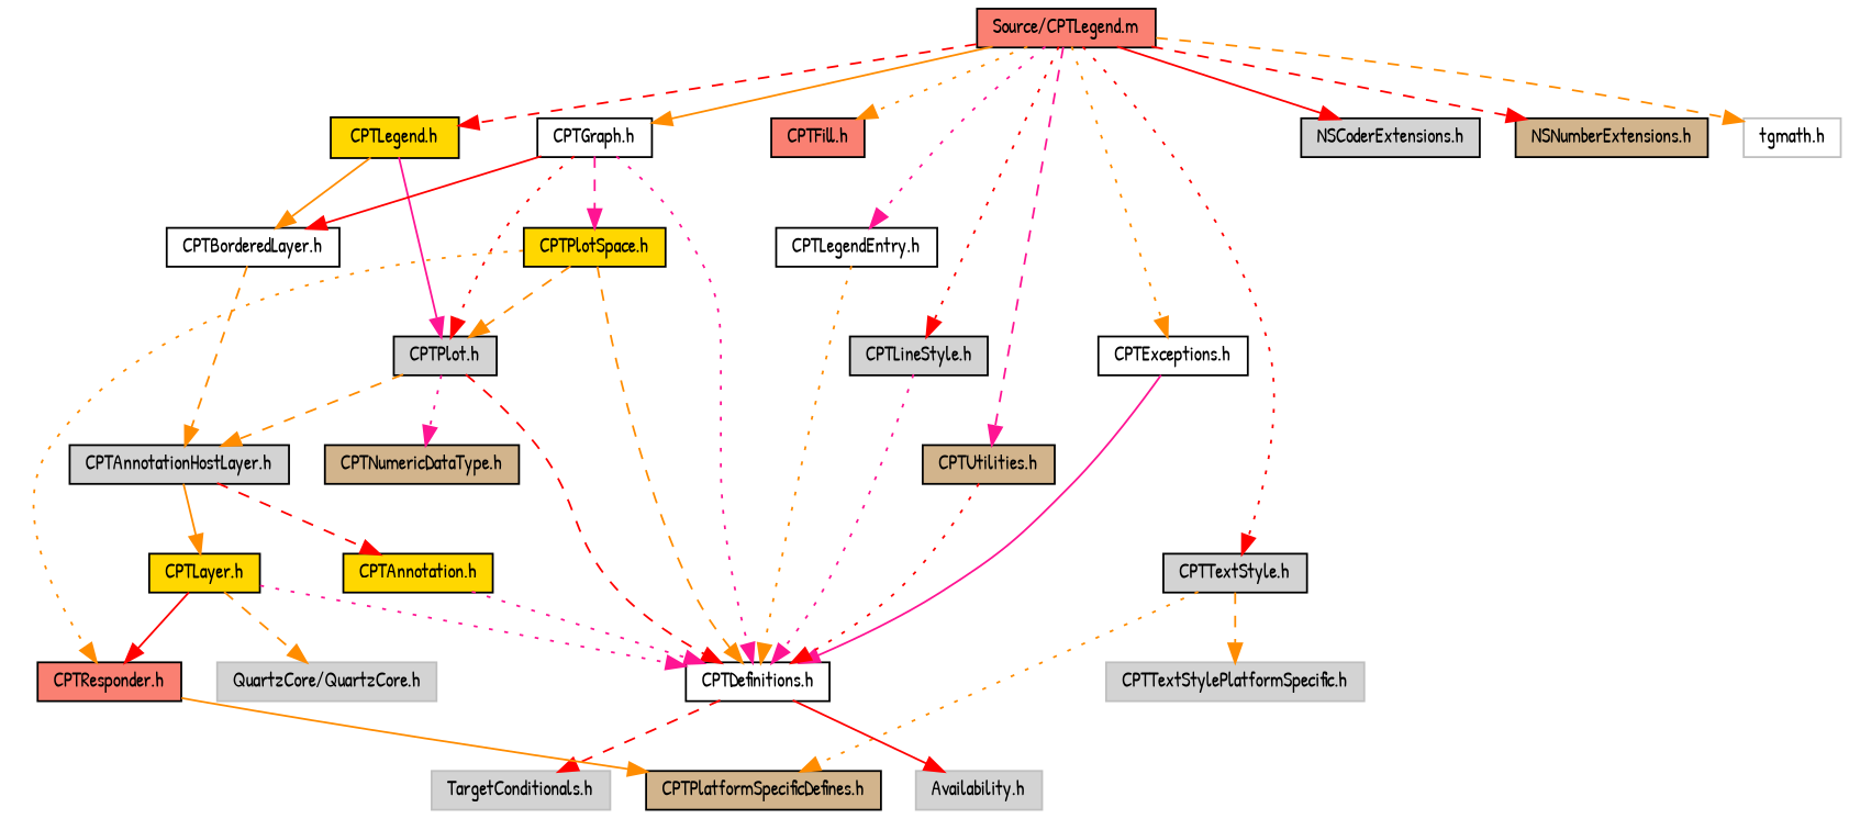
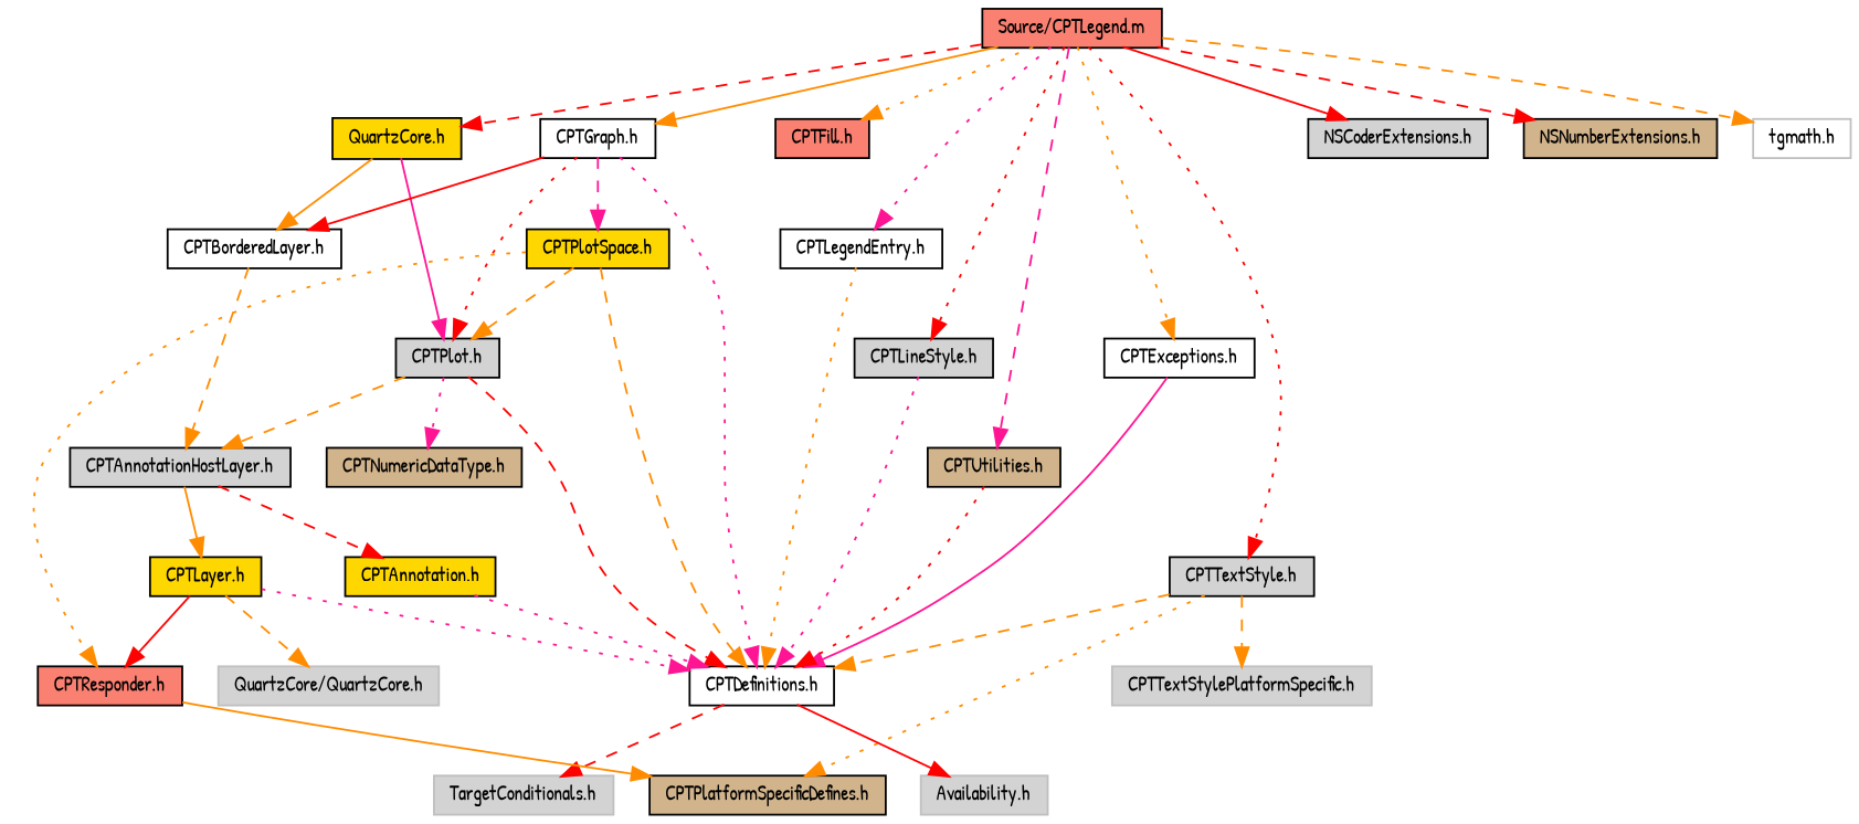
  digraph {
    fontname="Patrick Hand"
    node [color=black fillcolor=lightgrey fontname="Patrick Hand" fontsize=10 shape=record style=filled]
    edge [color=darkorange fontname="Patrick Hand" fontsize=10 labelfontname="Lucinda Grande" labelfontsize=10 style=dashed]
    n1 [fillcolor=salmon fontcolor=black height=0.2 label="Source/CPTLegend.m" width=0.4]
-   n2 [fillcolor=gold height=0.2 label="CPTLegend.h" width=0.4]
+   n2 [fillcolor=gold height=0.2 label="QuartzCore.h" width=0.4]
    n3 [fillcolor=white height=0.2 label="CPTExceptions.h" width=0.4]
    n4 [fillcolor=salmon height=0.2 label="CPTFill.h" width=0.4]
    n5 [fillcolor=white height=0.2 label="CPTGraph.h" width=0.4]
    n6 [fillcolor=white height=0.2 label="CPTLegendEntry.h" width=0.4]
    n7 [height=0.2 label="CPTLineStyle.h" width=0.4]
    n8 [height=0.2 label="CPTTextStyle.h" width=0.4]
    n9 [fillcolor=tan height=0.2 label="CPTUtilities.h" width=0.4]
    n10 [height=0.2 label="NSCoderExtensions.h" width=0.4]
    n11 [fillcolor=tan height=0.2 label="NSNumberExtensions.h" width=0.4]
    n12 [color=grey75 fillcolor=white height=0.2 label="tgmath.h" width=0.4]
    n13 [height=0.2 label="CPTPlot.h" width=0.4]
    n14 [fillcolor=white height=0.2 label="CPTBorderedLayer.h" width=0.4]
    n15 [fillcolor=white height=0.2 label="CPTDefinitions.h" width=0.4]
    n16 [fillcolor=gold height=0.2 label="CPTPlotSpace.h" width=0.4]
    n17 [fillcolor=tan height=0.2 label="CPTPlatformSpecificDefines.h" width=0.4]
    n18 [color=grey75 height=0.2 label="CPTTextStylePlatformSpecific.h" width=0.4]
    n19 [fillcolor=tan height=0.2 label="CPTNumericDataType.h" width=0.4]
    n20 [height=0.2 label="CPTAnnotationHostLayer.h" width=0.4]
    n21 [color=grey75 height=0.2 label="TargetConditionals.h" width=0.4]
    n22 [color=grey75 height=0.2 label="Availability.h" width=0.4]
    n23 [fillcolor=gold height=0.2 label="CPTLayer.h" width=0.4]
    n24 [fillcolor=gold height=0.2 label="CPTAnnotation.h" width=0.4]
    n25 [fillcolor=salmon height=0.2 label="CPTResponder.h" width=0.4]
    n26 [color=grey75 height=0.2 label="QuartzCore/QuartzCore.h" width=0.4]
    n1 -> n2 [color=red]
    n1 -> n3 [style=dotted]
    n1 -> n4 [style=dotted]
    n1 -> n5 [style=solid]
    n1 -> n6 [color=deeppink style=dotted]
    n1 -> n7 [color=red style=dotted]
    n1 -> n8 [color=red style=dotted]
    n1 -> n9 [color=deeppink]
    n1 -> n10 [color=red style=solid]
    n1 -> n11 [color=red]
    n1 -> n12
    n2 -> n13 [color=deeppink style=solid]
    n2 -> n14 [style=solid]
    n3 -> n15 [color=deeppink style=solid]
    n5 -> n13 [color=red style=dotted]
    n5 -> n14 [color=red style=solid]
    n5 -> n15 [color=deeppink style=dotted]
    n5 -> n16 [color=deeppink]
    n6 -> n15 [style=dotted]
    n7 -> n15 [color=deeppink style=dotted]
+   n8 -> n15
    n8 -> n17 [style=dotted]
    n8 -> n18
    n9 -> n15 [color=red style=dotted]
    n13 -> n15 [color=red]
    n13 -> n19 [color=deeppink style=dotted]
    n13 -> n20
    n14 -> n20
    n15 -> n21 [color=red]
    n15 -> n22 [color=red style=solid]
    n16 -> n13
    n16 -> n15
    n16 -> n25 [style=dotted]
    n20 -> n23 [style=solid]
    n20 -> n24 [color=red]
    n23 -> n15 [color=deeppink style=dotted]
    n23 -> n25 [color=red style=solid]
    n23 -> n26
    n24 -> n15 [color=deeppink style=dotted]
    n25 -> n17 [style=solid]
  }
